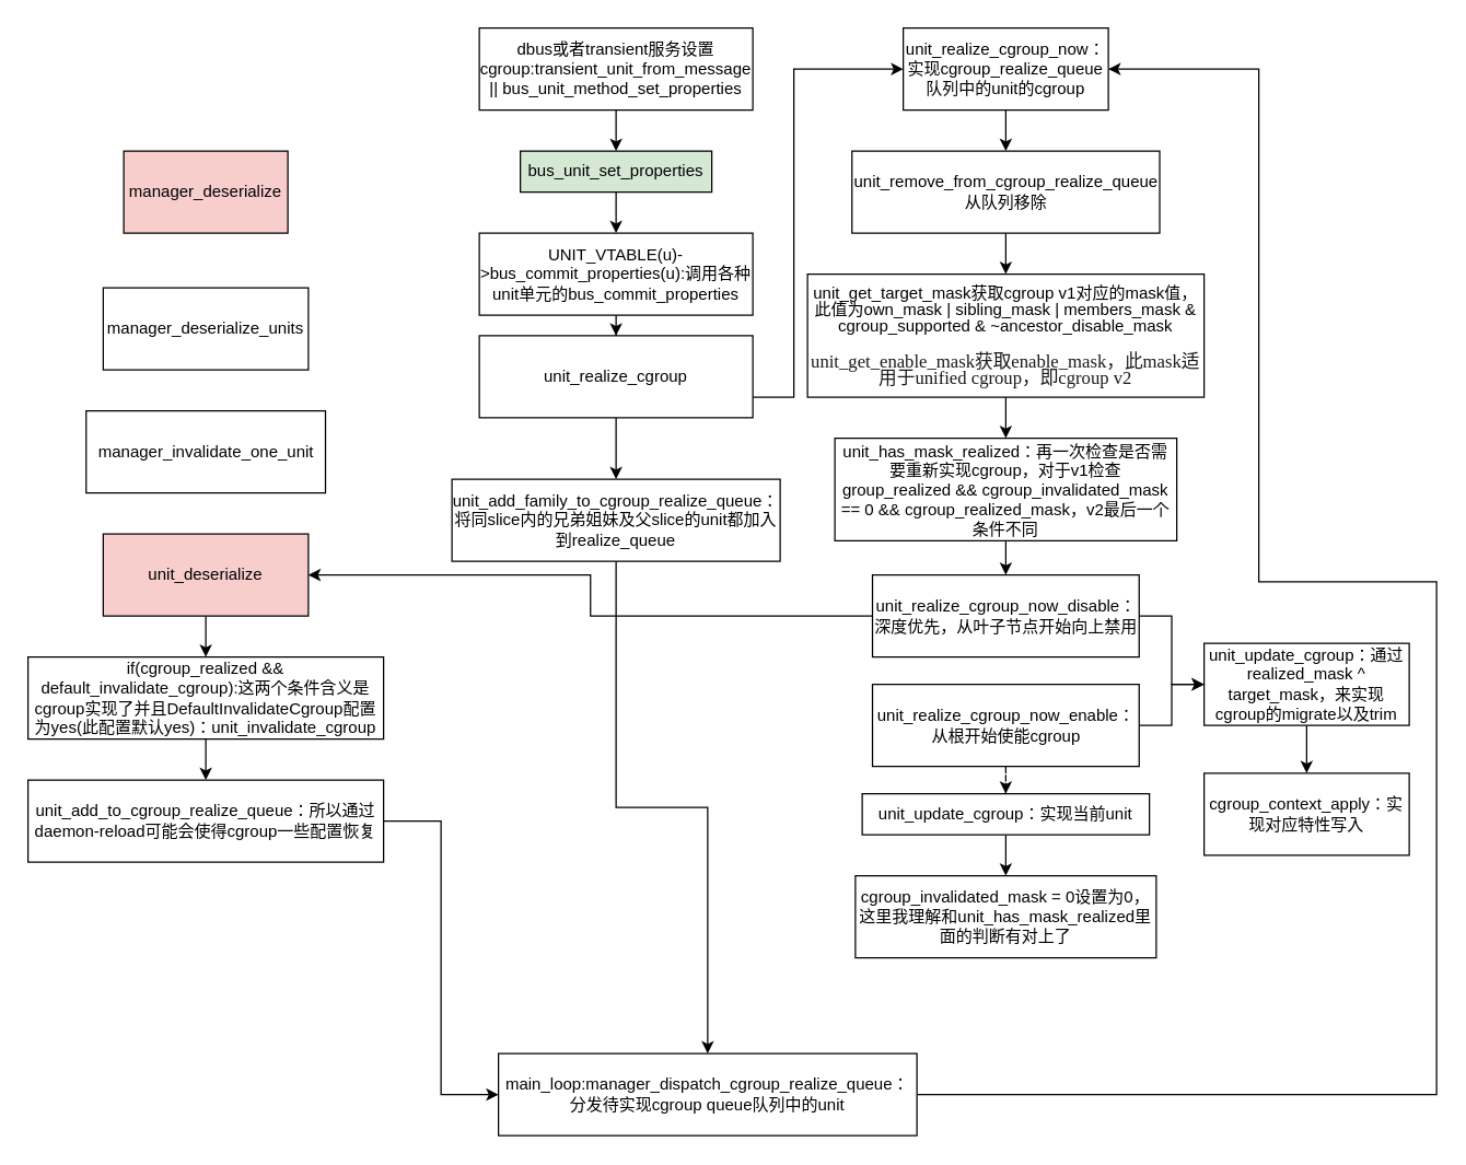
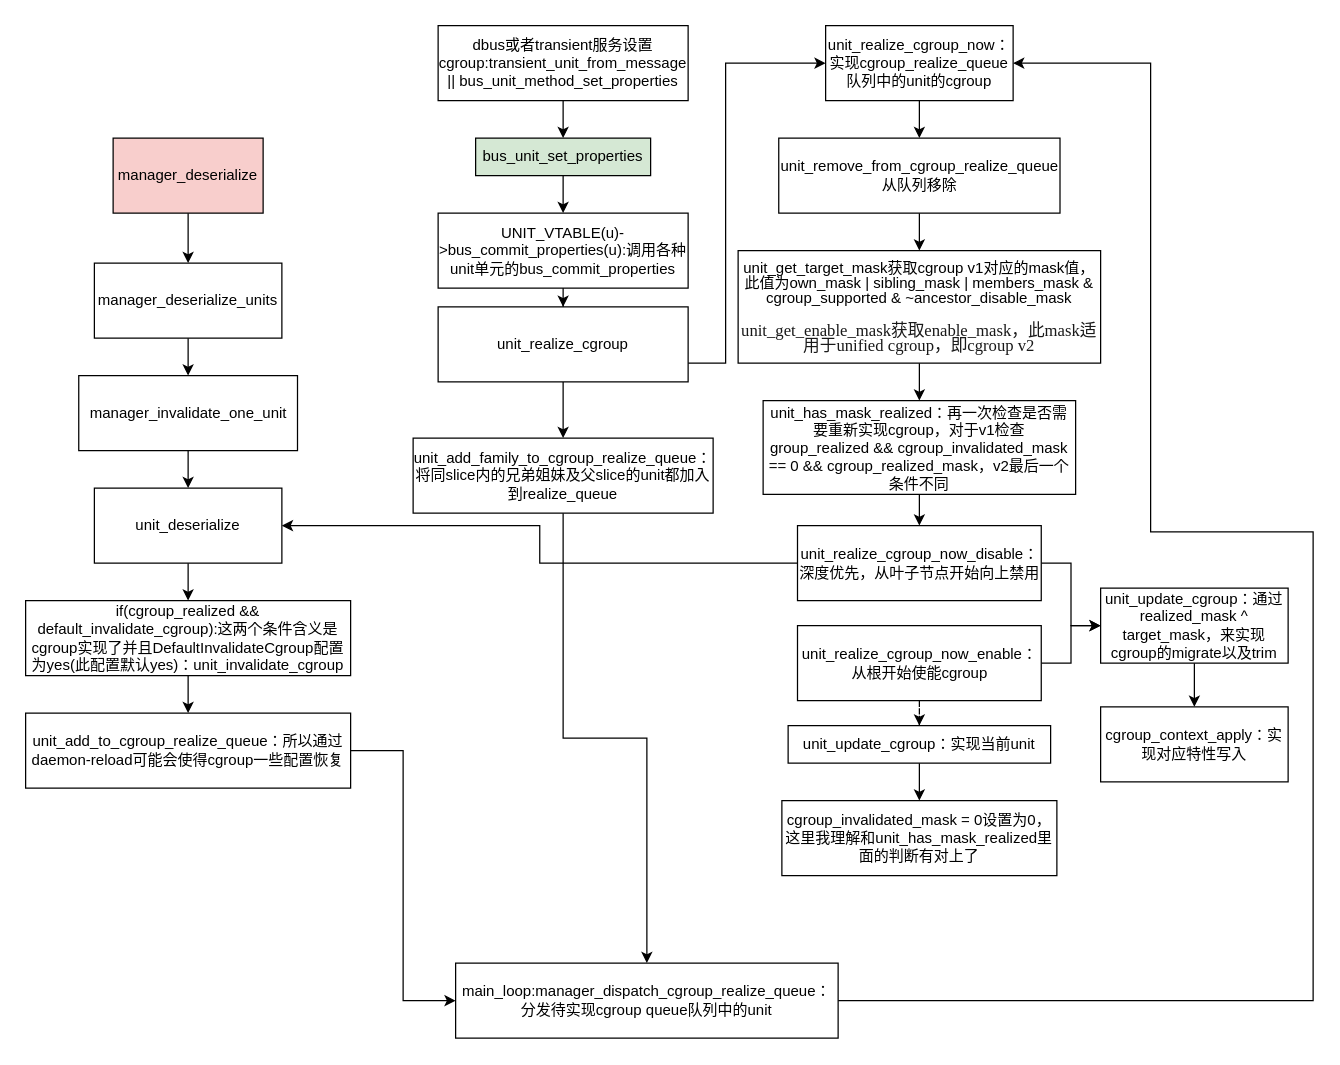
  <mxCell id="0" />
  <mxCell id="1" parent="0" />
+ <mxCell id="2" value="" style="edgeStyle=orthogonalEdgeStyle;rounded=0;orthogonalLoop=1;jettySize=auto;html=1;" edge="1" parent="1" source="3" target="5"><mxGeometry relative="1" as="geometry" /></mxCell>
  <mxCell id="3" value="manager_deserialize" style="rounded=0;whiteSpace=wrap;html=1;fillColor=#f8cecc;" vertex="1" parent="1"><mxGeometry x="90" y="110" width="120" height="60" as="geometry" /></mxCell>
+ <mxCell id="4" value="" style="edgeStyle=orthogonalEdgeStyle;rounded=0;orthogonalLoop=1;jettySize=auto;html=1;" edge="1" parent="1" source="5" target="7"><mxGeometry relative="1" as="geometry" /></mxCell>
  <mxCell id="5" value="manager_deserialize_units" style="rounded=0;whiteSpace=wrap;html=1;" vertex="1" parent="1"><mxGeometry x="75" y="210" width="150" height="60" as="geometry" /></mxCell>
+ <mxCell id="6" value="" style="edgeStyle=orthogonalEdgeStyle;rounded=0;orthogonalLoop=1;jettySize=auto;html=1;" edge="1" parent="1" source="7" target="9"><mxGeometry relative="1" as="geometry" /></mxCell>
  <mxCell id="7" value="manager_invalidate_one_unit" style="rounded=0;whiteSpace=wrap;html=1;" vertex="1" parent="1"><mxGeometry x="62.5" y="300" width="175" height="60" as="geometry" /></mxCell>
  <mxCell id="8" value="" style="edgeStyle=orthogonalEdgeStyle;rounded=0;orthogonalLoop=1;jettySize=auto;html=1;" edge="1" parent="1" source="9" target="11"><mxGeometry relative="1" as="geometry" /></mxCell>
- <mxCell id="9" value="unit_deserialize" style="rounded=0;whiteSpace=wrap;html=1;fillColor=#f8cecc;" vertex="1" parent="1"><mxGeometry x="75" y="390" width="150" height="60" as="geometry" /></mxCell>
+ <mxCell id="9" value="unit_deserialize" style="rounded=0;whiteSpace=wrap;html=1;" vertex="1" parent="1"><mxGeometry x="75" y="390" width="150" height="60" as="geometry" /></mxCell>
  <mxCell id="10" value="" style="edgeStyle=orthogonalEdgeStyle;rounded=0;orthogonalLoop=1;jettySize=auto;html=1;" edge="1" parent="1" source="11" target="13"><mxGeometry relative="1" as="geometry" /></mxCell>
  <mxCell id="11" value="if(cgroup_realized &amp;amp;&amp;amp; default_invalidate_cgroup):这两个条件含义是cgroup实现了并且DefaultInvalidateCgroup配置为yes(此配置默认yes)：unit_invalidate_cgroup" style="rounded=0;whiteSpace=wrap;html=1;" vertex="1" parent="1"><mxGeometry x="20" y="480" width="260" height="60" as="geometry" /></mxCell>
  <mxCell id="12" style="edgeStyle=orthogonalEdgeStyle;rounded=0;orthogonalLoop=1;jettySize=auto;html=1;entryX=0;entryY=0.5;entryDx=0;entryDy=0;" edge="1" parent="1" source="13" target="15"><mxGeometry relative="1" as="geometry" /></mxCell>
  <mxCell id="13" value="unit_add_to_cgroup_realize_queue：所以通过daemon-reload可能会使得cgroup一些配置恢复" style="rounded=0;whiteSpace=wrap;html=1;" vertex="1" parent="1"><mxGeometry x="20" y="570" width="260" height="60" as="geometry" /></mxCell>
  <mxCell id="14" style="edgeStyle=orthogonalEdgeStyle;rounded=0;orthogonalLoop=1;jettySize=auto;html=1;entryX=1;entryY=0.5;entryDx=0;entryDy=0;" edge="1" parent="1" source="15" target="28"><mxGeometry relative="1" as="geometry"><Array as="points"><mxPoint x="1050" y="800" /><mxPoint x="1050" y="425" /><mxPoint x="920" y="425" /><mxPoint x="920" y="50" /></Array></mxGeometry></mxCell>
  <mxCell id="15" value="main_loop:manager_dispatch_cgroup_realize_queue：分发待实现cgroup queue队列中的unit" style="rounded=0;whiteSpace=wrap;html=1;" vertex="1" parent="1"><mxGeometry x="364" y="770" width="306" height="60" as="geometry" /></mxCell>
  <mxCell id="16" value="" style="edgeStyle=orthogonalEdgeStyle;rounded=0;orthogonalLoop=1;jettySize=auto;html=1;" edge="1" parent="1" source="17" target="19"><mxGeometry relative="1" as="geometry" /></mxCell>
  <mxCell id="17" value="dbus或者transient服务设置cgroup:transient_unit_from_message ||&amp;nbsp;bus_unit_method_set_properties" style="rounded=0;whiteSpace=wrap;html=1;" vertex="1" parent="1"><mxGeometry x="350" y="20" width="200" height="60" as="geometry" /></mxCell>
  <mxCell id="18" value="" style="edgeStyle=orthogonalEdgeStyle;rounded=0;orthogonalLoop=1;jettySize=auto;html=1;" edge="1" parent="1" source="19" target="21"><mxGeometry relative="1" as="geometry" /></mxCell>
  <mxCell id="19" value="bus_unit_set_properties" style="rounded=0;whiteSpace=wrap;html=1;fillColor=#d5e8d4;" vertex="1" parent="1"><mxGeometry x="380" y="110" width="140" height="30" as="geometry" /></mxCell>
  <mxCell id="20" value="" style="edgeStyle=orthogonalEdgeStyle;rounded=0;orthogonalLoop=1;jettySize=auto;html=1;" edge="1" parent="1" source="21" target="24"><mxGeometry relative="1" as="geometry" /></mxCell>
  <mxCell id="21" value="UNIT_VTABLE(u)-&amp;gt;bus_commit_properties(u):调用各种unit单元的bus_commit_properties" style="rounded=0;whiteSpace=wrap;html=1;" vertex="1" parent="1"><mxGeometry x="350" y="170" width="200" height="60" as="geometry" /></mxCell>
  <mxCell id="22" value="" style="edgeStyle=orthogonalEdgeStyle;rounded=0;orthogonalLoop=1;jettySize=auto;html=1;" edge="1" parent="1" source="24" target="26"><mxGeometry relative="1" as="geometry" /></mxCell>
  <mxCell id="23" style="edgeStyle=orthogonalEdgeStyle;rounded=0;orthogonalLoop=1;jettySize=auto;html=1;entryX=0;entryY=0.5;entryDx=0;entryDy=0;" edge="1" parent="1" source="24" target="28"><mxGeometry relative="1" as="geometry"><Array as="points"><mxPoint x="580" y="290" /><mxPoint x="580" y="50" /></Array></mxGeometry></mxCell>
  <mxCell id="24" value="unit_realize_cgroup" style="rounded=0;whiteSpace=wrap;html=1;" vertex="1" parent="1"><mxGeometry x="350" y="245" width="200" height="60" as="geometry" /></mxCell>
  <mxCell id="25" style="edgeStyle=orthogonalEdgeStyle;rounded=0;orthogonalLoop=1;jettySize=auto;html=1;" edge="1" parent="1" source="26" target="15"><mxGeometry relative="1" as="geometry" /></mxCell>
  <mxCell id="26" value="unit_add_family_to_cgroup_realize_queue：将同slice内的兄弟姐妹及父slice的unit都加入到realize_queue" style="rounded=0;whiteSpace=wrap;html=1;" vertex="1" parent="1"><mxGeometry x="330" y="350" width="240" height="60" as="geometry" /></mxCell>
  <mxCell id="27" value="" style="edgeStyle=orthogonalEdgeStyle;rounded=0;orthogonalLoop=1;jettySize=auto;html=1;" edge="1" parent="1" source="28" target="30"><mxGeometry relative="1" as="geometry" /></mxCell>
  <mxCell id="28" value="unit_realize_cgroup_now：实现cgroup_realize_queue队列中的unit的cgroup" style="rounded=0;whiteSpace=wrap;html=1;" vertex="1" parent="1"><mxGeometry x="660" y="20" width="150" height="60" as="geometry" /></mxCell>
  <mxCell id="29" value="" style="edgeStyle=orthogonalEdgeStyle;rounded=0;orthogonalLoop=1;jettySize=auto;html=1;" edge="1" parent="1" source="30" target="32"><mxGeometry relative="1" as="geometry" /></mxCell>
  <mxCell id="30" value="unit_remove_from_cgroup_realize_queue从队列移除" style="rounded=0;whiteSpace=wrap;html=1;" vertex="1" parent="1"><mxGeometry x="622.5" y="110" width="225" height="60" as="geometry" /></mxCell>
  <mxCell id="31" value="" style="edgeStyle=orthogonalEdgeStyle;rounded=0;orthogonalLoop=1;jettySize=auto;html=1;" edge="1" parent="1" source="32" target="34"><mxGeometry relative="1" as="geometry" /></mxCell>
  <mxCell id="32" value="&lt;p style=&quot;margin: 0px; line-height: 100%;&quot; align=&quot;center&quot;&gt;unit_get_target_mask获取cgroup v1对应的mask值，此值为own_mask | sibling_mask | members_mask &amp;amp; cgroup_supported &amp;amp; ~ancestor_disable_mask&lt;/p&gt;&lt;br/&gt;&lt;p style=&quot;margin: 0px; line-height: 100%;&quot; align=&quot;center&quot;&gt;&lt;span style=&quot;font-family:'Microsoft YaHei'; font-size:10pt; color:#191919;&quot;&gt;unit_get_enable_mask获取enable_mask，此mask适用于unified cgroup，即cgroup v2&lt;/span&gt;&lt;/p&gt;" style="whiteSpace=wrap;html=1;rounded=0;" vertex="1" parent="1"><mxGeometry x="590" y="200" width="290" height="90" as="geometry" /></mxCell>
  <mxCell id="33" value="" style="edgeStyle=orthogonalEdgeStyle;rounded=0;orthogonalLoop=1;jettySize=auto;html=1;" edge="1" parent="1" source="34" target="37"><mxGeometry relative="1" as="geometry" /></mxCell>
  <mxCell id="34" value="unit_has_mask_realized：再一次检查是否需要重新实现cgroup，对于v1检查group_realized &amp;amp;&amp;amp; cgroup_invalidated_mask == 0 &amp;amp;&amp;amp; cgroup_realized_mask，v2最后一个条件不同" style="whiteSpace=wrap;html=1;rounded=0;" vertex="1" parent="1"><mxGeometry x="610" y="320" width="250" height="75" as="geometry" /></mxCell>
  <mxCell id="35" value="" style="edgeStyle=orthogonalEdgeStyle;rounded=0;orthogonalLoop=1;jettySize=auto;html=1;" edge="1" parent="1" source="37" target="9"><mxGeometry relative="1" as="geometry" /></mxCell>
  <mxCell id="36" style="edgeStyle=orthogonalEdgeStyle;rounded=0;orthogonalLoop=1;jettySize=auto;html=1;" edge="1" parent="1" source="37" target="45"><mxGeometry relative="1" as="geometry" /></mxCell>
  <mxCell id="37" value="unit_realize_cgroup_now_disable：深度优先，从叶子节点开始向上禁用" style="whiteSpace=wrap;html=1;rounded=0;" vertex="1" parent="1"><mxGeometry x="637.5" y="420" width="195" height="60" as="geometry" /></mxCell>
  <mxCell id="38" value="" style="edgeStyle=orthogonalEdgeStyle;rounded=0;orthogonalLoop=1;jettySize=auto;html=1;dashed=1;" edge="1" parent="1" source="40" target="42"><mxGeometry relative="1" as="geometry" /></mxCell>
  <mxCell id="39" style="edgeStyle=orthogonalEdgeStyle;rounded=0;orthogonalLoop=1;jettySize=auto;html=1;entryX=0;entryY=0.5;entryDx=0;entryDy=0;" edge="1" parent="1" source="40" target="45"><mxGeometry relative="1" as="geometry" /></mxCell>
  <mxCell id="40" value="unit_realize_cgroup_now_enable：从根开始使能cgroup" style="whiteSpace=wrap;html=1;rounded=0;" vertex="1" parent="1"><mxGeometry x="637.5" y="500" width="195" height="60" as="geometry" /></mxCell>
  <mxCell id="41" value="" style="edgeStyle=orthogonalEdgeStyle;rounded=0;orthogonalLoop=1;jettySize=auto;html=1;" edge="1" parent="1" source="42" target="43"><mxGeometry relative="1" as="geometry" /></mxCell>
  <mxCell id="42" value="unit_update_cgroup：实现当前unit" style="whiteSpace=wrap;html=1;rounded=0;" vertex="1" parent="1"><mxGeometry x="630" y="580" width="210" height="30" as="geometry" /></mxCell>
  <mxCell id="43" value="cgroup_invalidated_mask = 0设置为0，这里我理解和unit_has_mask_realized里面的判断有对上了" style="whiteSpace=wrap;html=1;rounded=0;" vertex="1" parent="1"><mxGeometry x="625" y="640" width="220" height="60" as="geometry" /></mxCell>
  <mxCell id="44" value="" style="edgeStyle=orthogonalEdgeStyle;rounded=0;orthogonalLoop=1;jettySize=auto;html=1;" edge="1" parent="1" source="45" target="46"><mxGeometry relative="1" as="geometry" /></mxCell>
  <mxCell id="45" value="unit_update_cgroup：通过realized_mask ^ target_mask，来实现cgroup的migrate以及trim" style="rounded=0;whiteSpace=wrap;html=1;" vertex="1" parent="1"><mxGeometry x="880" y="470" width="150" height="60" as="geometry" /></mxCell>
  <mxCell id="46" value="cgroup_context_apply：实现对应特性写入" style="whiteSpace=wrap;html=1;rounded=0;" vertex="1" parent="1"><mxGeometry x="880" y="565" width="150" height="60" as="geometry" /></mxCell>
